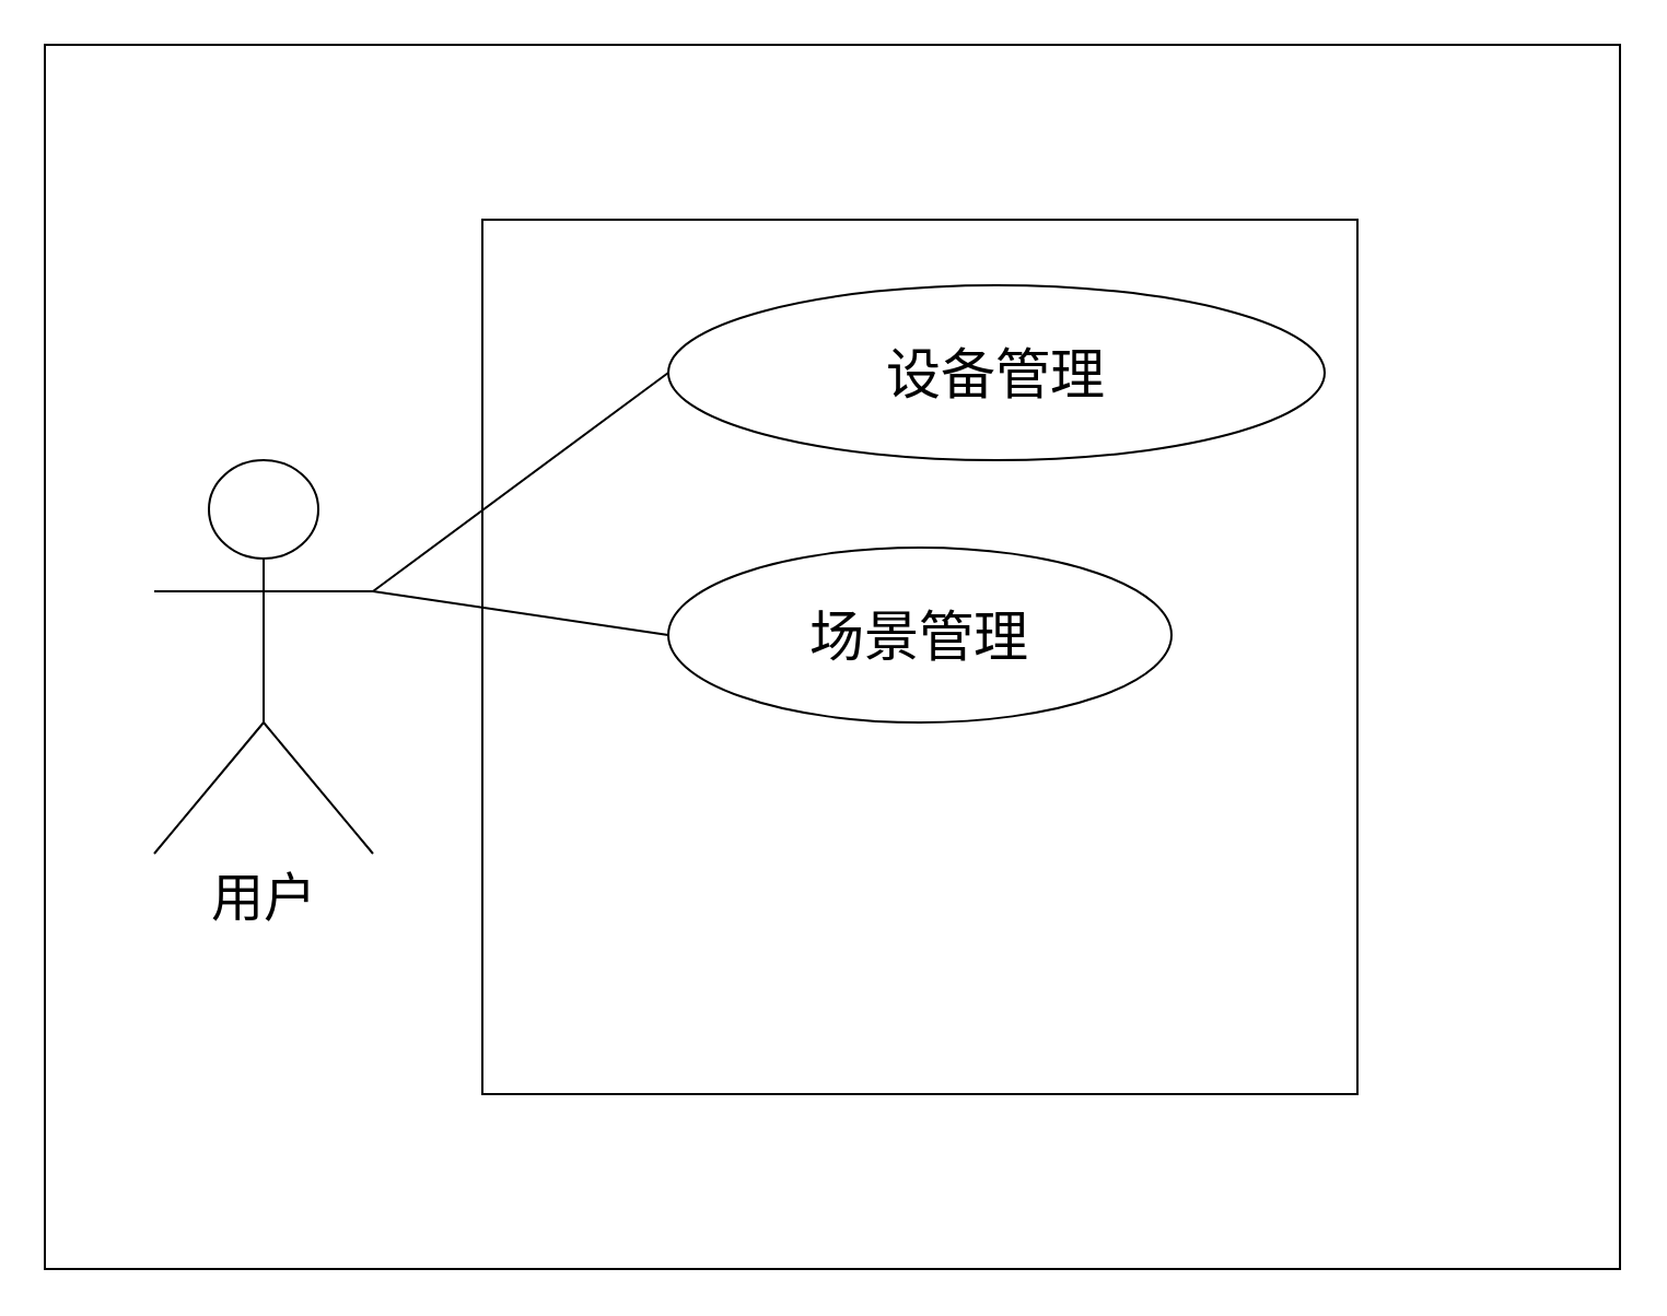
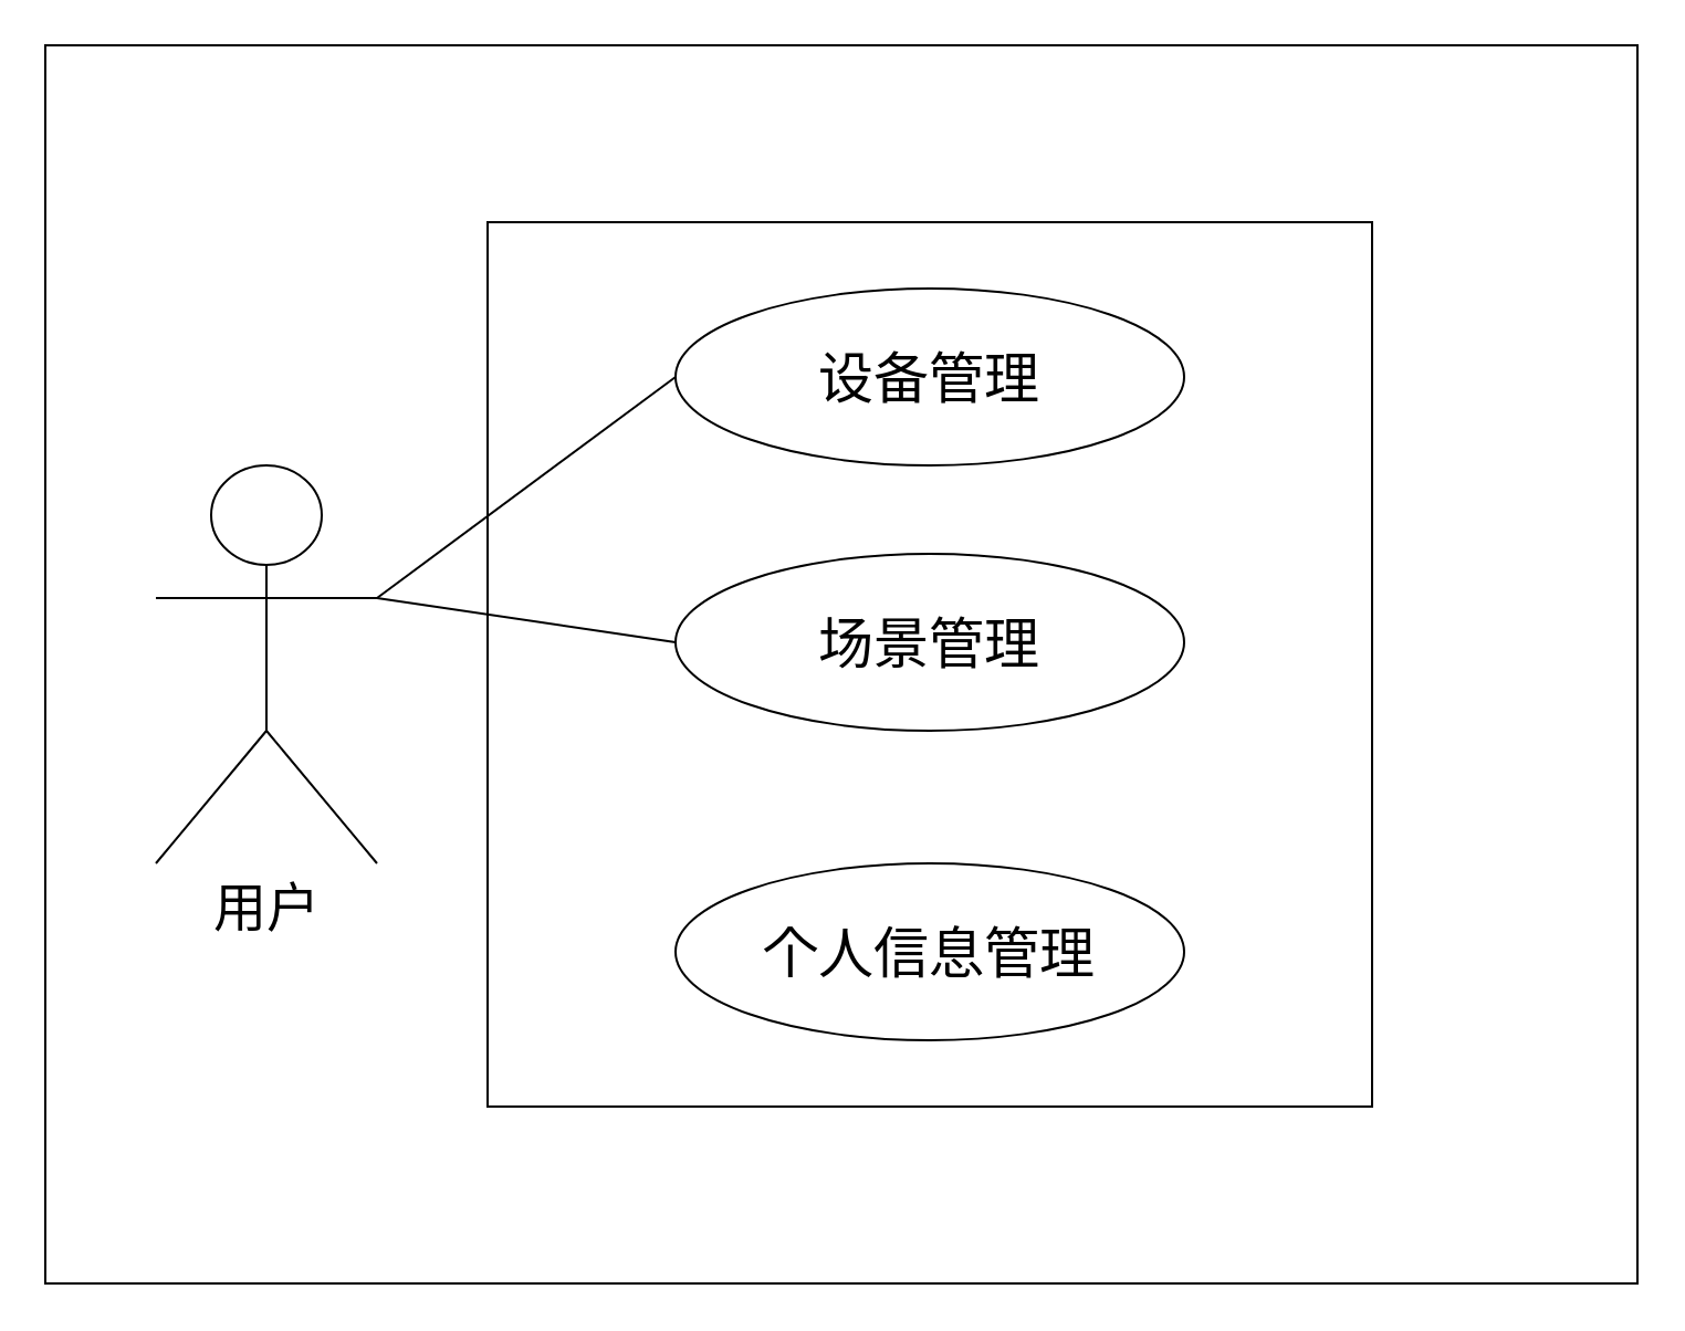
  <mxCell id="0" />
  <mxCell id="1" parent="0" />
  <mxCell id="2" value="" style="rounded=0;whiteSpace=wrap;html=1;" vertex="1" parent="1"><mxGeometry y="20" width="720" height="560" as="geometry" x="20" /></mxCell>
  <mxCell id="3" value="&lt;div style=&quot;font-size: 24px;&quot;&gt;&lt;span style=&quot;background-color: initial; font-size: 24px;&quot;&gt;&lt;font style=&quot;vertical-align: inherit; font-size: 24px;&quot;&gt;&lt;font style=&quot;vertical-align: inherit; font-size: 24px;&quot;&gt;用户&lt;/font&gt;&lt;/font&gt;&lt;/span&gt;&lt;br style=&quot;font-size: 24px;&quot;&gt;&lt;/div&gt;" style="shape=umlActor;verticalLabelPosition=bottom;verticalAlign=top;html=1;outlineConnect=0;fontSize=24;" vertex="1" parent="1"><mxGeometry x="70" y="210" width="100" height="180" as="geometry" /></mxCell>
  <mxCell id="4" value="" style="whiteSpace=wrap;html=1;aspect=fixed;" vertex="1" parent="1"><mxGeometry x="220" y="100" width="400" height="400" as="geometry" /></mxCell>
- <mxCell id="6" value="设备管理" style="ellipse;whiteSpace=wrap;html=1;fontSize=25;" vertex="1" parent="1"><mxGeometry x="305" y="130" width="300" height="80" as="geometry" /></mxCell>
+ <mxCell id="5" value="个人信息管理" style="ellipse;whiteSpace=wrap;html=1;fontSize=25;" vertex="1" parent="1"><mxGeometry x="305" y="390" width="230" height="80" as="geometry" /></mxCell>
+ <mxCell id="6" value="设备管理" style="ellipse;whiteSpace=wrap;html=1;fontSize=25;" vertex="1" parent="1"><mxGeometry x="305" y="130" width="230" height="80" as="geometry" /></mxCell>
  <mxCell id="7" value="场景管理" style="ellipse;whiteSpace=wrap;html=1;fontSize=25;" vertex="1" parent="1"><mxGeometry x="305" y="250" width="230" height="80" as="geometry" /></mxCell>
  <mxCell id="8" style="rounded=0;orthogonalLoop=1;jettySize=auto;html=1;entryX=0;entryY=0.5;entryDx=0;entryDy=0;strokeColor=default;endArrow=none;endFill=0;" edge="1" parent="1" target="6"><mxGeometry relative="1" as="geometry"><mxPoint x="170" y="270" as="sourcePoint" /></mxGeometry></mxCell>
  <mxCell id="9" style="rounded=0;orthogonalLoop=1;jettySize=auto;html=1;entryX=0;entryY=0.5;entryDx=0;entryDy=0;strokeColor=default;endArrow=none;endFill=0;" edge="1" parent="1" target="7"><mxGeometry relative="1" as="geometry"><mxPoint x="170" y="270" as="sourcePoint" /><mxPoint x="315" y="155" as="targetPoint" /></mxGeometry></mxCell>
